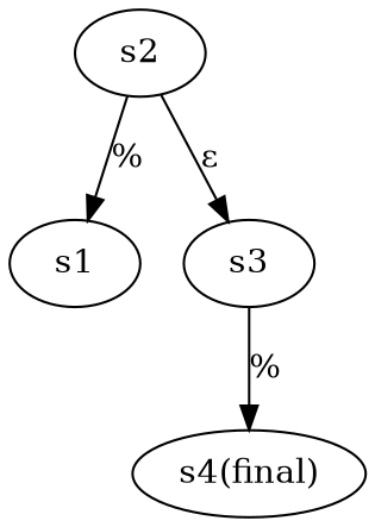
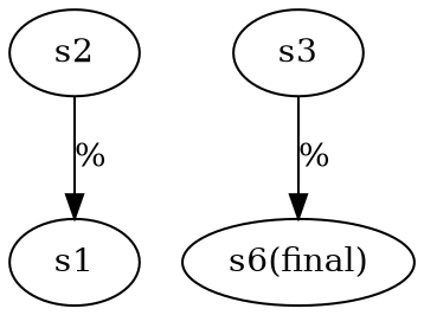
  digraph {
    s2
    s1
    s3
-   n4 [label="s4(final)"]
+   n4 [label="s6(final)"]
    s2 -> s1 [label="%"]
-   s2 -> s3 [label="ε"]
    s3 -> n4 [label="%"]
  }
